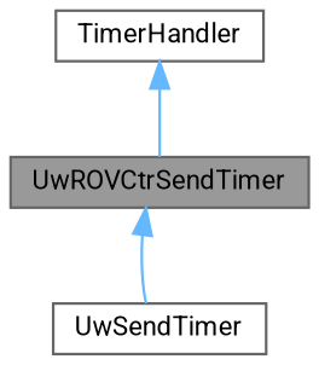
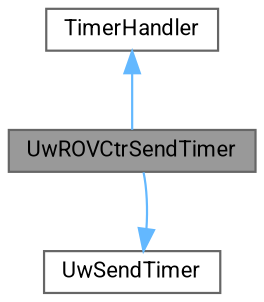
  digraph {
    fontname=Roboto
    node [color=gray40 fillcolor=white fontname=Roboto fontsize=10 shape=box style=filled]
    edge [color=steelblue1 dir=back fontname=Roboto fontsize=10 labelfontname=Helvetica labelfontsize=10 style=solid]
    n1 [fillcolor=grey60 fontcolor=black height=0.2 label=UwROVCtrSendTimer width=0.4]
    n2 [height=0.2 label=UwSendTimer width=0.4]
    n3 [height=0.2 label=TimerHandler width=0.4]
-   n1 -> n2
+   n2 -> n1
    n3 -> n1
  }
